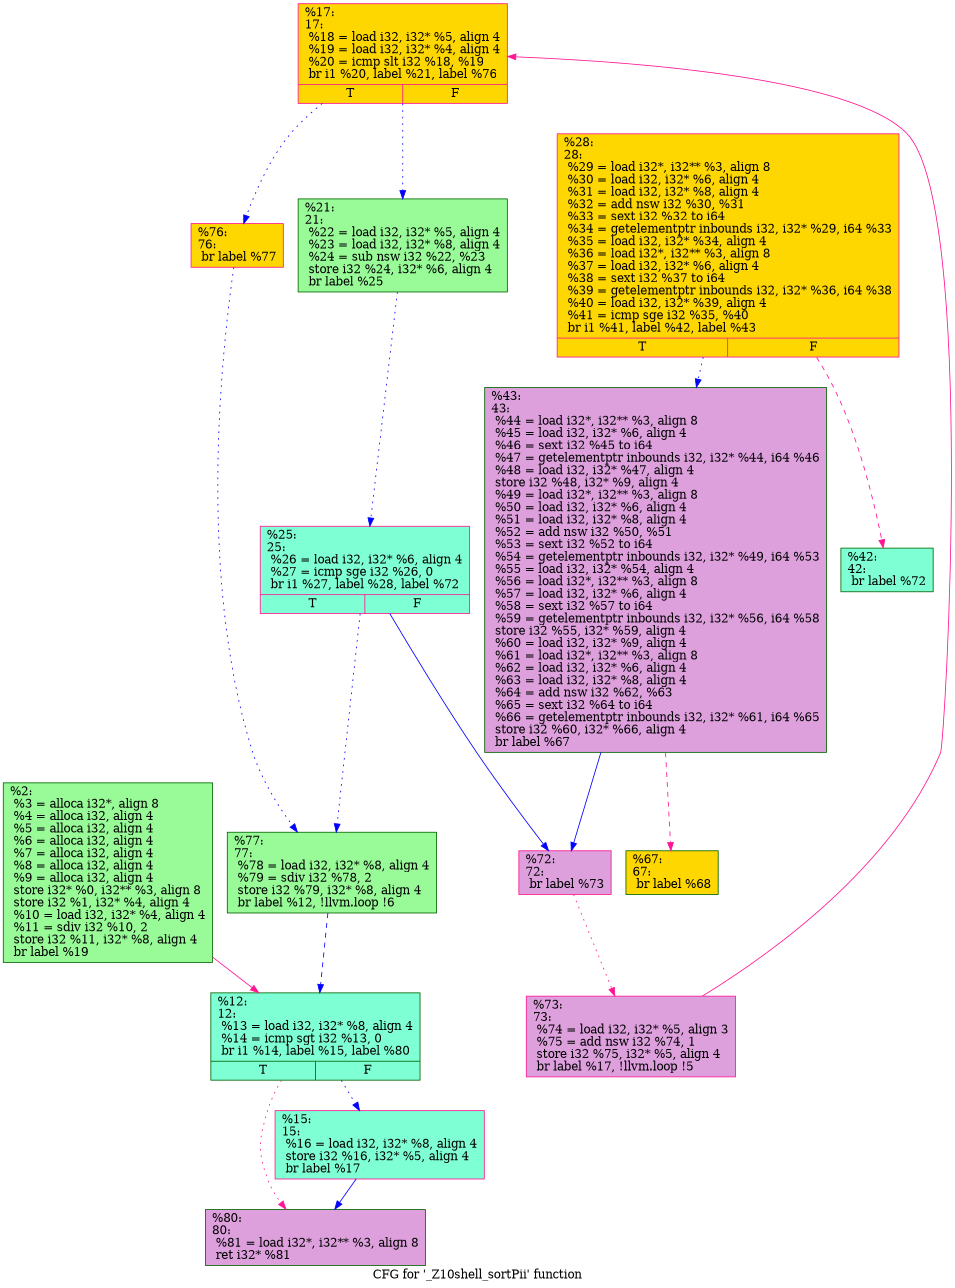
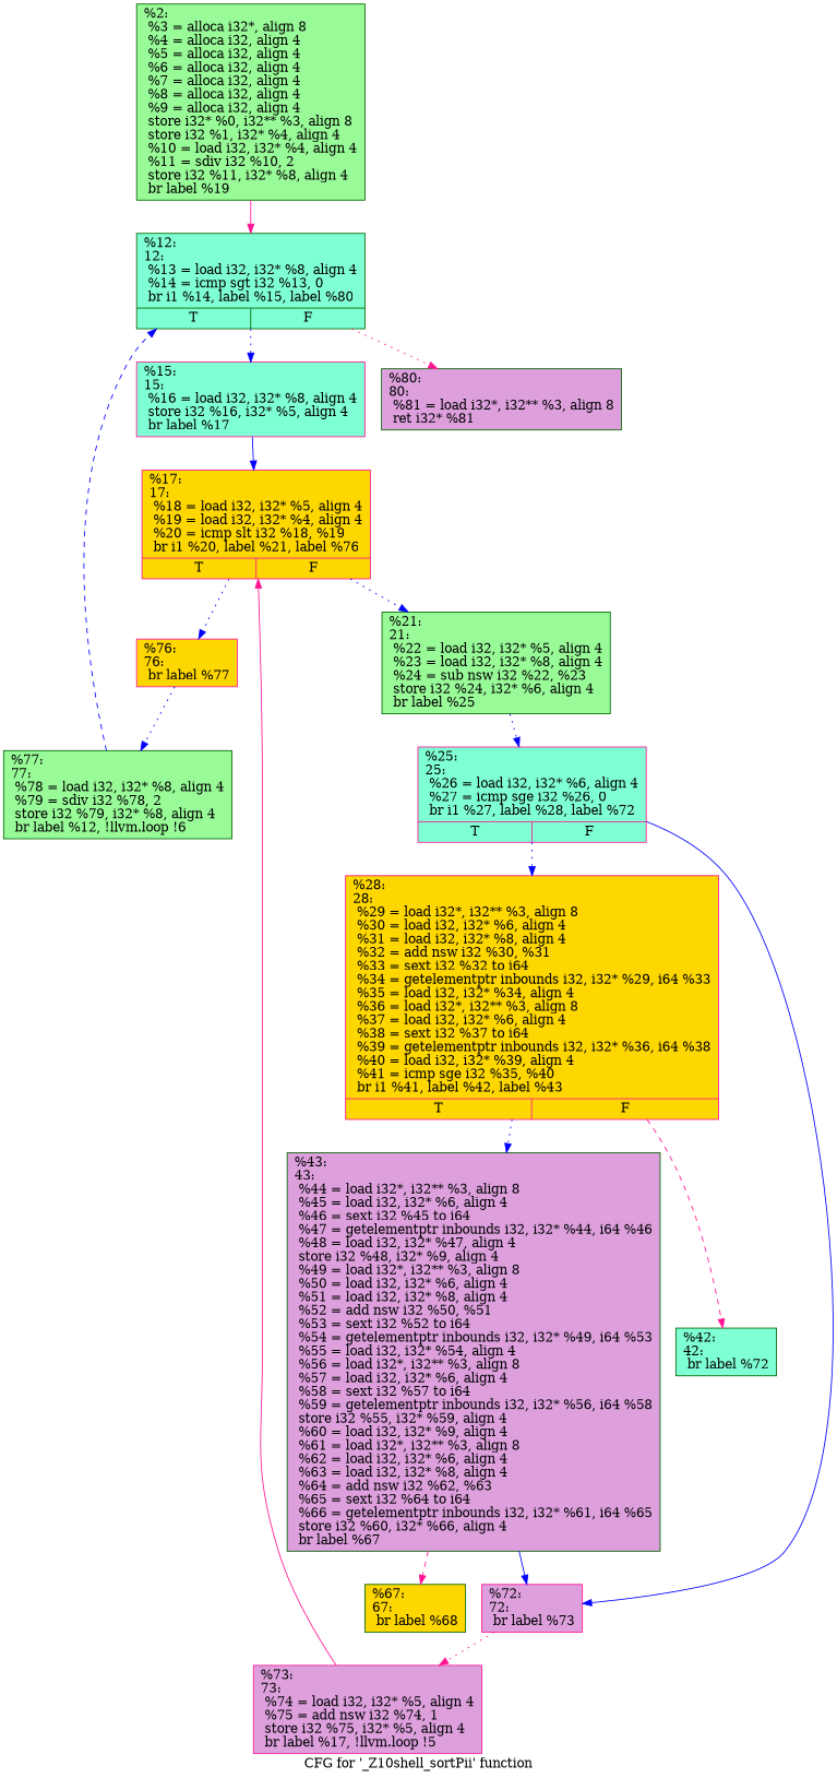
  digraph {
    label="CFG for '_Z10shell_sortPii' function"
    node [color=darkgreen fillcolor=aquamarine shape=record style=filled]
    edge [color=blue style=dotted]
    n1 [fillcolor=palegreen label="{%2:\l  %3 = alloca i32*, align 8\l  %4 = alloca i32, align 4\l  %5 = alloca i32, align 4\l  %6 = alloca i32, align 4\l  %7 = alloca i32, align 4\l  %8 = alloca i32, align 4\l  %9 = alloca i32, align 4\l  store i32* %0, i32** %3, align 8\l  store i32 %1, i32* %4, align 4\l  %10 = load i32, i32* %4, align 4\l  %11 = sdiv i32 %10, 2\l  store i32 %11, i32* %8, align 4\l  br label %19\l}"]
    n2 [label="{%12:\l12:                                               \l  %13 = load i32, i32* %8, align 4\l  %14 = icmp sgt i32 %13, 0\l  br i1 %14, label %15, label %80\l|{<s0>T|<s1>F}}"]
    n3 [color=deeppink label="{%15:\l15:                                               \l  %16 = load i32, i32* %8, align 4\l  store i32 %16, i32* %5, align 4\l  br label %17\l}"]
    n4 [fillcolor=plum label="{%80:\l80:                                               \l  %81 = load i32*, i32** %3, align 8\l  ret i32* %81\l}"]
    n5 [color=deeppink fillcolor=gold label="{%17:\l17:                                               \l  %18 = load i32, i32* %5, align 4\l  %19 = load i32, i32* %4, align 4\l  %20 = icmp slt i32 %18, %19\l  br i1 %20, label %21, label %76\l|{<s0>T|<s1>F}}"]
    n6 [fillcolor=palegreen label="{%21:\l21:                                               \l  %22 = load i32, i32* %5, align 4\l  %23 = load i32, i32* %8, align 4\l  %24 = sub nsw i32 %22, %23\l  store i32 %24, i32* %6, align 4\l  br label %25\l}"]
    n7 [color=deeppink fillcolor=gold label="{%76:\l76:                                               \l  br label %77\l}"]
    n8 [color=deeppink label="{%25:\l25:                                               \l  %26 = load i32, i32* %6, align 4\l  %27 = icmp sge i32 %26, 0\l  br i1 %27, label %28, label %72\l|{<s0>T|<s1>F}}"]
    n9 [fillcolor=palegreen label="{%77:\l77:                                               \l  %78 = load i32, i32* %8, align 4\l  %79 = sdiv i32 %78, 2\l  store i32 %79, i32* %8, align 4\l  br label %12, !llvm.loop !6\l}"]
    n10 [color=deeppink fillcolor=gold label="{%28:\l28:                                               \l  %29 = load i32*, i32** %3, align 8\l  %30 = load i32, i32* %6, align 4\l  %31 = load i32, i32* %8, align 4\l  %32 = add nsw i32 %30, %31\l  %33 = sext i32 %32 to i64\l  %34 = getelementptr inbounds i32, i32* %29, i64 %33\l  %35 = load i32, i32* %34, align 4\l  %36 = load i32*, i32** %3, align 8\l  %37 = load i32, i32* %6, align 4\l  %38 = sext i32 %37 to i64\l  %39 = getelementptr inbounds i32, i32* %36, i64 %38\l  %40 = load i32, i32* %39, align 4\l  %41 = icmp sge i32 %35, %40\l  br i1 %41, label %42, label %43\l|{<s0>T|<s1>F}}"]
    n11 [color=deeppink fillcolor=plum label="{%72:\l72:                                               \l  br label %73\l}"]
    n12 [label="{%42:\l42:                                               \l  br label %72\l}"]
    n13 [fillcolor=plum label="{%43:\l43:                                               \l  %44 = load i32*, i32** %3, align 8\l  %45 = load i32, i32* %6, align 4\l  %46 = sext i32 %45 to i64\l  %47 = getelementptr inbounds i32, i32* %44, i64 %46\l  %48 = load i32, i32* %47, align 4\l  store i32 %48, i32* %9, align 4\l  %49 = load i32*, i32** %3, align 8\l  %50 = load i32, i32* %6, align 4\l  %51 = load i32, i32* %8, align 4\l  %52 = add nsw i32 %50, %51\l  %53 = sext i32 %52 to i64\l  %54 = getelementptr inbounds i32, i32* %49, i64 %53\l  %55 = load i32, i32* %54, align 4\l  %56 = load i32*, i32** %3, align 8\l  %57 = load i32, i32* %6, align 4\l  %58 = sext i32 %57 to i64\l  %59 = getelementptr inbounds i32, i32* %56, i64 %58\l  store i32 %55, i32* %59, align 4\l  %60 = load i32, i32* %9, align 4\l  %61 = load i32*, i32** %3, align 8\l  %62 = load i32, i32* %6, align 4\l  %63 = load i32, i32* %8, align 4\l  %64 = add nsw i32 %62, %63\l  %65 = sext i32 %64 to i64\l  %66 = getelementptr inbounds i32, i32* %61, i64 %65\l  store i32 %60, i32* %66, align 4\l  br label %67\l}"]
-   n14 [color=deeppink fillcolor=plum label="{%73:\l73:                                               \l  %74 = load i32, i32* %5, align 3\l  %75 = add nsw i32 %74, 1\l  store i32 %75, i32* %5, align 4\l  br label %17, !llvm.loop !5\l}"]
+   n14 [color=deeppink fillcolor=plum label="{%73:\l73:                                               \l  %74 = load i32, i32* %5, align 4\l  %75 = add nsw i32 %74, 1\l  store i32 %75, i32* %5, align 4\l  br label %17, !llvm.loop !5\l}"]
    n15 [fillcolor=gold label="{%67:\l67:                                               \l  br label %68\l}"]
    n1 -> n2 [color=deeppink style=solid]
    n2 -> n3
    n2 -> n4 [color=deeppink]
-   n3 -> n4 [style=solid]
+   n3 -> n5 [style=solid]
    n5 -> n6
    n5 -> n7
    n6 -> n8
    n7 -> n9
-   n8 -> n9
+   n8 -> n10
    n8 -> n11 [style=solid]
    n9 -> n2 [style=dashed]
    n10 -> n12 [color=deeppink style=dashed]
    n10 -> n13
    n11 -> n14 [color=deeppink]
    n13 -> n11 [style=solid]
    n13 -> n15 [color=deeppink style=dashed]
    n14 -> n5 [color=deeppink style=solid]
  }
